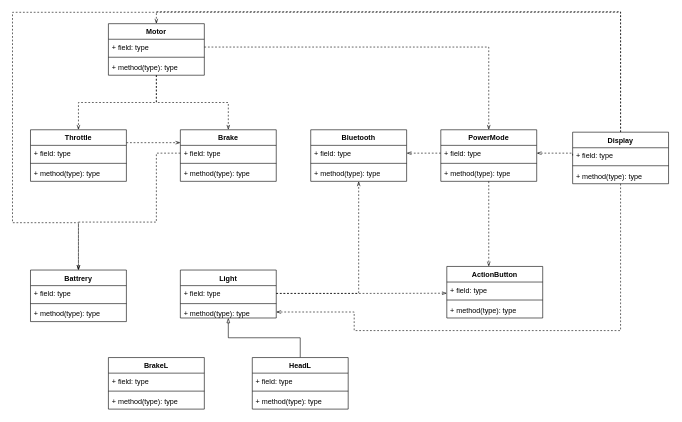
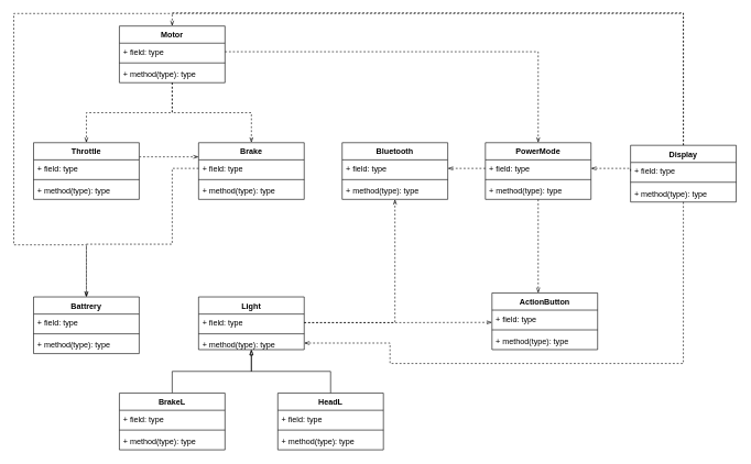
  <mxCell id="0" />
  <mxCell id="1" parent="0" />
  <mxCell id="2" style="edgeStyle=orthogonalEdgeStyle;rounded=0;orthogonalLoop=1;jettySize=auto;html=1;dashed=1;startArrow=none;startFill=0;endArrow=openThin;endFill=0;" edge="1" parent="1" source="4" target="13"><mxGeometry relative="1" as="geometry" /></mxCell>
  <mxCell id="3" style="edgeStyle=orthogonalEdgeStyle;rounded=0;orthogonalLoop=1;jettySize=auto;html=1;exitX=0.5;exitY=1;exitDx=0;exitDy=0;entryX=0.5;entryY=0;entryDx=0;entryDy=0;dashed=1;startArrow=none;startFill=0;endArrow=openThin;endFill=0;" edge="1" parent="1" source="4" target="8"><mxGeometry relative="1" as="geometry" /></mxCell>
  <mxCell id="4" value="Motor" style="swimlane;fontStyle=1;align=center;verticalAlign=top;childLayout=stackLayout;horizontal=1;startSize=26;horizontalStack=0;resizeParent=1;resizeParentMax=0;resizeLast=0;collapsible=1;marginBottom=0;" vertex="1" parent="1"><mxGeometry x="180" y="39" width="160" height="86" as="geometry" /></mxCell>
  <mxCell id="5" value="+ field: type" style="text;strokeColor=none;fillColor=none;align=left;verticalAlign=top;spacingLeft=4;spacingRight=4;overflow=hidden;rotatable=0;points=[[0,0.5],[1,0.5]];portConstraint=eastwest;" vertex="1" parent="4"><mxGeometry y="26" width="160" height="26" as="geometry" /></mxCell>
  <mxCell id="6" value="" style="line;strokeWidth=1;fillColor=none;align=left;verticalAlign=middle;spacingTop=-1;spacingLeft=3;spacingRight=3;rotatable=0;labelPosition=right;points=[];portConstraint=eastwest;" vertex="1" parent="4"><mxGeometry y="52" width="160" height="8" as="geometry" /></mxCell>
  <mxCell id="7" value="+ method(type): type" style="text;strokeColor=none;fillColor=none;align=left;verticalAlign=top;spacingLeft=4;spacingRight=4;overflow=hidden;rotatable=0;points=[[0,0.5],[1,0.5]];portConstraint=eastwest;" vertex="1" parent="4"><mxGeometry y="60" width="160" height="26" as="geometry" /></mxCell>
  <mxCell id="8" value="Brake" style="swimlane;fontStyle=1;align=center;verticalAlign=top;childLayout=stackLayout;horizontal=1;startSize=26;horizontalStack=0;resizeParent=1;resizeParentMax=0;resizeLast=0;collapsible=1;marginBottom=0;" vertex="1" parent="1"><mxGeometry x="300" y="216" width="160" height="86" as="geometry" /></mxCell>
  <mxCell id="9" value="+ field: type" style="text;strokeColor=none;fillColor=none;align=left;verticalAlign=top;spacingLeft=4;spacingRight=4;overflow=hidden;rotatable=0;points=[[0,0.5],[1,0.5]];portConstraint=eastwest;" vertex="1" parent="8"><mxGeometry y="26" width="160" height="26" as="geometry" /></mxCell>
  <mxCell id="10" value="" style="line;strokeWidth=1;fillColor=none;align=left;verticalAlign=middle;spacingTop=-1;spacingLeft=3;spacingRight=3;rotatable=0;labelPosition=right;points=[];portConstraint=eastwest;" vertex="1" parent="8"><mxGeometry y="52" width="160" height="8" as="geometry" /></mxCell>
  <mxCell id="11" value="+ method(type): type" style="text;strokeColor=none;fillColor=none;align=left;verticalAlign=top;spacingLeft=4;spacingRight=4;overflow=hidden;rotatable=0;points=[[0,0.5],[1,0.5]];portConstraint=eastwest;" vertex="1" parent="8"><mxGeometry y="60" width="160" height="26" as="geometry" /></mxCell>
  <mxCell id="12" style="edgeStyle=orthogonalEdgeStyle;rounded=0;orthogonalLoop=1;jettySize=auto;html=1;exitX=1;exitY=0.25;exitDx=0;exitDy=0;entryX=0;entryY=0.25;entryDx=0;entryDy=0;dashed=1;startArrow=none;startFill=0;endArrow=openThin;endFill=0;" edge="1" parent="1" source="13" target="8"><mxGeometry relative="1" as="geometry" /></mxCell>
  <mxCell id="13" value="Throttle" style="swimlane;fontStyle=1;align=center;verticalAlign=top;childLayout=stackLayout;horizontal=1;startSize=26;horizontalStack=0;resizeParent=1;resizeParentMax=0;resizeLast=0;collapsible=1;marginBottom=0;" vertex="1" parent="1"><mxGeometry x="50" y="216" width="160" height="86" as="geometry" /></mxCell>
  <mxCell id="14" value="+ field: type" style="text;strokeColor=none;fillColor=none;align=left;verticalAlign=top;spacingLeft=4;spacingRight=4;overflow=hidden;rotatable=0;points=[[0,0.5],[1,0.5]];portConstraint=eastwest;" vertex="1" parent="13"><mxGeometry y="26" width="160" height="26" as="geometry" /></mxCell>
  <mxCell id="15" value="" style="line;strokeWidth=1;fillColor=none;align=left;verticalAlign=middle;spacingTop=-1;spacingLeft=3;spacingRight=3;rotatable=0;labelPosition=right;points=[];portConstraint=eastwest;" vertex="1" parent="13"><mxGeometry y="52" width="160" height="8" as="geometry" /></mxCell>
  <mxCell id="16" value="+ method(type): type" style="text;strokeColor=none;fillColor=none;align=left;verticalAlign=top;spacingLeft=4;spacingRight=4;overflow=hidden;rotatable=0;points=[[0,0.5],[1,0.5]];portConstraint=eastwest;" vertex="1" parent="13"><mxGeometry y="60" width="160" height="26" as="geometry" /></mxCell>
  <mxCell id="17" value="Bluetooth" style="swimlane;fontStyle=1;align=center;verticalAlign=top;childLayout=stackLayout;horizontal=1;startSize=26;horizontalStack=0;resizeParent=1;resizeParentMax=0;resizeLast=0;collapsible=1;marginBottom=0;" vertex="1" parent="1"><mxGeometry x="517.5" y="216" width="160" height="86" as="geometry" /></mxCell>
  <mxCell id="18" value="+ field: type" style="text;strokeColor=none;fillColor=none;align=left;verticalAlign=top;spacingLeft=4;spacingRight=4;overflow=hidden;rotatable=0;points=[[0,0.5],[1,0.5]];portConstraint=eastwest;" vertex="1" parent="17"><mxGeometry y="26" width="160" height="26" as="geometry" /></mxCell>
  <mxCell id="19" value="" style="line;strokeWidth=1;fillColor=none;align=left;verticalAlign=middle;spacingTop=-1;spacingLeft=3;spacingRight=3;rotatable=0;labelPosition=right;points=[];portConstraint=eastwest;" vertex="1" parent="17"><mxGeometry y="52" width="160" height="8" as="geometry" /></mxCell>
  <mxCell id="20" value="+ method(type): type" style="text;strokeColor=none;fillColor=none;align=left;verticalAlign=top;spacingLeft=4;spacingRight=4;overflow=hidden;rotatable=0;points=[[0,0.5],[1,0.5]];portConstraint=eastwest;" vertex="1" parent="17"><mxGeometry y="60" width="160" height="26" as="geometry" /></mxCell>
  <mxCell id="21" value="Light" style="swimlane;fontStyle=1;align=center;verticalAlign=top;childLayout=stackLayout;horizontal=1;startSize=26;horizontalStack=0;resizeParent=1;resizeParentMax=0;resizeLast=0;collapsible=1;marginBottom=0;" vertex="1" parent="1"><mxGeometry x="300" y="450" width="160" height="80" as="geometry" /></mxCell>
  <mxCell id="22" value="+ field: type" style="text;strokeColor=none;fillColor=none;align=left;verticalAlign=top;spacingLeft=4;spacingRight=4;overflow=hidden;rotatable=0;points=[[0,0.5],[1,0.5]];portConstraint=eastwest;" vertex="1" parent="21"><mxGeometry y="26" width="160" height="26" as="geometry" /></mxCell>
  <mxCell id="23" value="" style="line;strokeWidth=1;fillColor=none;align=left;verticalAlign=middle;spacingTop=-1;spacingLeft=3;spacingRight=3;rotatable=0;labelPosition=right;points=[];portConstraint=eastwest;" vertex="1" parent="21"><mxGeometry y="52" width="160" height="8" as="geometry" /></mxCell>
  <mxCell id="24" value="+ method(type): type" style="text;strokeColor=none;fillColor=none;align=left;verticalAlign=top;spacingLeft=4;spacingRight=4;overflow=hidden;rotatable=0;points=[[0,0.5],[1,0.5]];portConstraint=eastwest;" vertex="1" parent="21"><mxGeometry y="60" width="160" height="20" as="geometry" /></mxCell>
+ <mxCell id="25" style="edgeStyle=orthogonalEdgeStyle;rounded=0;orthogonalLoop=1;jettySize=auto;html=1;exitX=0.5;exitY=0;exitDx=0;exitDy=0;endArrow=blockThin;endFill=0;entryX=0.5;entryY=1;entryDx=0;entryDy=0;" edge="1" parent="1" source="26" target="21"><mxGeometry relative="1" as="geometry"><mxPoint x="370" y="545" as="targetPoint" /></mxGeometry></mxCell>
  <mxCell id="26" value="BrakeL" style="swimlane;fontStyle=1;align=center;verticalAlign=top;childLayout=stackLayout;horizontal=1;startSize=26;horizontalStack=0;resizeParent=1;resizeParentMax=0;resizeLast=0;collapsible=1;marginBottom=0;" vertex="1" parent="1"><mxGeometry x="180" y="596" width="160" height="86" as="geometry" /></mxCell>
  <mxCell id="27" value="+ field: type" style="text;strokeColor=none;fillColor=none;align=left;verticalAlign=top;spacingLeft=4;spacingRight=4;overflow=hidden;rotatable=0;points=[[0,0.5],[1,0.5]];portConstraint=eastwest;" vertex="1" parent="26"><mxGeometry y="26" width="160" height="26" as="geometry" /></mxCell>
  <mxCell id="28" value="" style="line;strokeWidth=1;fillColor=none;align=left;verticalAlign=middle;spacingTop=-1;spacingLeft=3;spacingRight=3;rotatable=0;labelPosition=right;points=[];portConstraint=eastwest;" vertex="1" parent="26"><mxGeometry y="52" width="160" height="8" as="geometry" /></mxCell>
  <mxCell id="29" value="+ method(type): type" style="text;strokeColor=none;fillColor=none;align=left;verticalAlign=top;spacingLeft=4;spacingRight=4;overflow=hidden;rotatable=0;points=[[0,0.5],[1,0.5]];portConstraint=eastwest;" vertex="1" parent="26"><mxGeometry y="60" width="160" height="26" as="geometry" /></mxCell>
  <mxCell id="30" style="edgeStyle=orthogonalEdgeStyle;rounded=0;orthogonalLoop=1;jettySize=auto;html=1;exitX=0.5;exitY=0;exitDx=0;exitDy=0;endArrow=blockThin;endFill=0;entryX=0.5;entryY=1;entryDx=0;entryDy=0;entryPerimeter=0;" edge="1" parent="1" source="31" target="24"><mxGeometry relative="1" as="geometry"><mxPoint x="390" y="545" as="targetPoint" /></mxGeometry></mxCell>
  <mxCell id="31" value="HeadL" style="swimlane;fontStyle=1;align=center;verticalAlign=top;childLayout=stackLayout;horizontal=1;startSize=26;horizontalStack=0;resizeParent=1;resizeParentMax=0;resizeLast=0;collapsible=1;marginBottom=0;" vertex="1" parent="1"><mxGeometry x="420" y="596" width="160" height="86" as="geometry"><mxRectangle x="580" y="596" width="70" height="26" as="alternateBounds" /></mxGeometry></mxCell>
  <mxCell id="32" value="+ field: type" style="text;strokeColor=none;fillColor=none;align=left;verticalAlign=top;spacingLeft=4;spacingRight=4;overflow=hidden;rotatable=0;points=[[0,0.5],[1,0.5]];portConstraint=eastwest;" vertex="1" parent="31"><mxGeometry y="26" width="160" height="26" as="geometry" /></mxCell>
  <mxCell id="33" value="" style="line;strokeWidth=1;fillColor=none;align=left;verticalAlign=middle;spacingTop=-1;spacingLeft=3;spacingRight=3;rotatable=0;labelPosition=right;points=[];portConstraint=eastwest;" vertex="1" parent="31"><mxGeometry y="52" width="160" height="8" as="geometry" /></mxCell>
  <mxCell id="34" value="+ method(type): type" style="text;strokeColor=none;fillColor=none;align=left;verticalAlign=top;spacingLeft=4;spacingRight=4;overflow=hidden;rotatable=0;points=[[0,0.5],[1,0.5]];portConstraint=eastwest;" vertex="1" parent="31"><mxGeometry y="60" width="160" height="26" as="geometry" /></mxCell>
  <mxCell id="35" style="edgeStyle=orthogonalEdgeStyle;rounded=0;orthogonalLoop=1;jettySize=auto;html=1;exitX=0.5;exitY=0;exitDx=0;exitDy=0;entryX=0.5;entryY=0;entryDx=0;entryDy=0;dashed=1;startArrow=none;startFill=0;endArrow=openThin;endFill=0;" edge="1" parent="1" source="38" target="42"><mxGeometry relative="1" as="geometry"><Array as="points"><mxPoint x="1034" y="20" /><mxPoint x="20" y="20" /><mxPoint x="20" y="371" /><mxPoint x="130" y="371" /></Array></mxGeometry></mxCell>
  <mxCell id="36" style="edgeStyle=orthogonalEdgeStyle;rounded=0;orthogonalLoop=1;jettySize=auto;html=1;exitX=0.5;exitY=1;exitDx=0;exitDy=0;entryX=1;entryY=0.5;entryDx=0;entryDy=0;dashed=1;startArrow=none;startFill=0;endArrow=openThin;endFill=0;" edge="1" parent="1" source="38" target="24"><mxGeometry relative="1" as="geometry"><Array as="points"><mxPoint x="1034" y="551" /><mxPoint x="590" y="551" /><mxPoint x="590" y="520" /></Array></mxGeometry></mxCell>
  <mxCell id="37" style="edgeStyle=orthogonalEdgeStyle;rounded=0;orthogonalLoop=1;jettySize=auto;html=1;exitX=0.5;exitY=0;exitDx=0;exitDy=0;entryX=0.5;entryY=0;entryDx=0;entryDy=0;dashed=1;startArrow=none;startFill=0;endArrow=openThin;endFill=0;" edge="1" parent="1" source="38" target="4"><mxGeometry relative="1" as="geometry" /></mxCell>
  <mxCell id="38" value="Display" style="swimlane;fontStyle=1;align=center;verticalAlign=top;childLayout=stackLayout;horizontal=1;startSize=26;horizontalStack=0;resizeParent=1;resizeParentMax=0;resizeLast=0;collapsible=1;marginBottom=0;" vertex="1" parent="1"><mxGeometry x="954.429" y="220" width="160" height="86" as="geometry" /></mxCell>
  <mxCell id="39" value="+ field: type" style="text;strokeColor=none;fillColor=none;align=left;verticalAlign=top;spacingLeft=4;spacingRight=4;overflow=hidden;rotatable=0;points=[[0,0.5],[1,0.5]];portConstraint=eastwest;" vertex="1" parent="38"><mxGeometry y="26" width="160" height="26" as="geometry" /></mxCell>
  <mxCell id="40" value="" style="line;strokeWidth=1;fillColor=none;align=left;verticalAlign=middle;spacingTop=-1;spacingLeft=3;spacingRight=3;rotatable=0;labelPosition=right;points=[];portConstraint=eastwest;" vertex="1" parent="38"><mxGeometry y="52" width="160" height="8" as="geometry" /></mxCell>
  <mxCell id="41" value="+ method(type): type" style="text;strokeColor=none;fillColor=none;align=left;verticalAlign=top;spacingLeft=4;spacingRight=4;overflow=hidden;rotatable=0;points=[[0,0.5],[1,0.5]];portConstraint=eastwest;" vertex="1" parent="38"><mxGeometry y="60" width="160" height="26" as="geometry" /></mxCell>
  <mxCell id="42" value="Battrery" style="swimlane;fontStyle=1;align=center;verticalAlign=top;childLayout=stackLayout;horizontal=1;startSize=26;horizontalStack=0;resizeParent=1;resizeParentMax=0;resizeLast=0;collapsible=1;marginBottom=0;" vertex="1" parent="1"><mxGeometry x="50" y="450" width="160" height="86" as="geometry" /></mxCell>
  <mxCell id="43" value="+ field: type" style="text;strokeColor=none;fillColor=none;align=left;verticalAlign=top;spacingLeft=4;spacingRight=4;overflow=hidden;rotatable=0;points=[[0,0.5],[1,0.5]];portConstraint=eastwest;" vertex="1" parent="42"><mxGeometry y="26" width="160" height="26" as="geometry" /></mxCell>
  <mxCell id="44" value="" style="line;strokeWidth=1;fillColor=none;align=left;verticalAlign=middle;spacingTop=-1;spacingLeft=3;spacingRight=3;rotatable=0;labelPosition=right;points=[];portConstraint=eastwest;" vertex="1" parent="42"><mxGeometry y="52" width="160" height="8" as="geometry" /></mxCell>
  <mxCell id="45" value="+ method(type): type" style="text;strokeColor=none;fillColor=none;align=left;verticalAlign=top;spacingLeft=4;spacingRight=4;overflow=hidden;rotatable=0;points=[[0,0.5],[1,0.5]];portConstraint=eastwest;" vertex="1" parent="42"><mxGeometry y="60" width="160" height="26" as="geometry" /></mxCell>
  <mxCell id="46" style="edgeStyle=orthogonalEdgeStyle;rounded=0;orthogonalLoop=1;jettySize=auto;html=1;exitX=0;exitY=0.5;exitDx=0;exitDy=0;entryX=0.5;entryY=0;entryDx=0;entryDy=0;dashed=1;startArrow=none;startFill=0;endArrow=openThin;endFill=0;" edge="1" parent="1" source="9" target="42"><mxGeometry relative="1" as="geometry"><Array as="points"><mxPoint x="260" y="255" /><mxPoint x="260" y="370" /><mxPoint x="130" y="370" /></Array></mxGeometry></mxCell>
  <mxCell id="47" value="ActionButton" style="swimlane;fontStyle=1;align=center;verticalAlign=top;childLayout=stackLayout;horizontal=1;startSize=26;horizontalStack=0;resizeParent=1;resizeParentMax=0;resizeLast=0;collapsible=1;marginBottom=0;" vertex="1" parent="1"><mxGeometry x="744.5" y="444" width="160" height="86" as="geometry" /></mxCell>
  <mxCell id="48" value="+ field: type" style="text;strokeColor=none;fillColor=none;align=left;verticalAlign=top;spacingLeft=4;spacingRight=4;overflow=hidden;rotatable=0;points=[[0,0.5],[1,0.5]];portConstraint=eastwest;" vertex="1" parent="47"><mxGeometry y="26" width="160" height="26" as="geometry" /></mxCell>
  <mxCell id="49" value="" style="line;strokeWidth=1;fillColor=none;align=left;verticalAlign=middle;spacingTop=-1;spacingLeft=3;spacingRight=3;rotatable=0;labelPosition=right;points=[];portConstraint=eastwest;" vertex="1" parent="47"><mxGeometry y="52" width="160" height="8" as="geometry" /></mxCell>
  <mxCell id="50" value="+ method(type): type" style="text;strokeColor=none;fillColor=none;align=left;verticalAlign=top;spacingLeft=4;spacingRight=4;overflow=hidden;rotatable=0;points=[[0,0.5],[1,0.5]];portConstraint=eastwest;" vertex="1" parent="47"><mxGeometry y="60" width="160" height="26" as="geometry" /></mxCell>
  <mxCell id="51" style="edgeStyle=orthogonalEdgeStyle;rounded=0;orthogonalLoop=1;jettySize=auto;html=1;exitX=0.5;exitY=1;exitDx=0;exitDy=0;dashed=1;startArrow=none;startFill=0;endArrow=openThin;endFill=0;" edge="1" parent="1" source="52" target="47"><mxGeometry relative="1" as="geometry"><Array as="points"><mxPoint x="814" y="380" /><mxPoint x="814" y="380" /></Array></mxGeometry></mxCell>
  <mxCell id="52" value="PowerMode" style="swimlane;fontStyle=1;align=center;verticalAlign=top;childLayout=stackLayout;horizontal=1;startSize=26;horizontalStack=0;resizeParent=1;resizeParentMax=0;resizeLast=0;collapsible=1;marginBottom=0;" vertex="1" parent="1"><mxGeometry x="734.5" y="216" width="160" height="86" as="geometry" /></mxCell>
  <mxCell id="53" value="+ field: type" style="text;strokeColor=none;fillColor=none;align=left;verticalAlign=top;spacingLeft=4;spacingRight=4;overflow=hidden;rotatable=0;points=[[0,0.5],[1,0.5]];portConstraint=eastwest;" vertex="1" parent="52"><mxGeometry y="26" width="160" height="26" as="geometry" /></mxCell>
  <mxCell id="54" value="" style="line;strokeWidth=1;fillColor=none;align=left;verticalAlign=middle;spacingTop=-1;spacingLeft=3;spacingRight=3;rotatable=0;labelPosition=right;points=[];portConstraint=eastwest;" vertex="1" parent="52"><mxGeometry y="52" width="160" height="8" as="geometry" /></mxCell>
  <mxCell id="55" value="+ method(type): type" style="text;strokeColor=none;fillColor=none;align=left;verticalAlign=top;spacingLeft=4;spacingRight=4;overflow=hidden;rotatable=0;points=[[0,0.5],[1,0.5]];portConstraint=eastwest;" vertex="1" parent="52"><mxGeometry y="60" width="160" height="26" as="geometry" /></mxCell>
  <mxCell id="56" style="edgeStyle=orthogonalEdgeStyle;rounded=0;orthogonalLoop=1;jettySize=auto;html=1;exitX=1;exitY=0.5;exitDx=0;exitDy=0;entryX=0;entryY=0.718;entryDx=0;entryDy=0;entryPerimeter=0;dashed=1;startArrow=none;startFill=0;endArrow=openThin;endFill=0;" edge="1" parent="1" source="22" target="48"><mxGeometry relative="1" as="geometry"><Array as="points"><mxPoint x="603" y="489" /><mxPoint x="603" y="488" /></Array></mxGeometry></mxCell>
  <mxCell id="57" style="edgeStyle=orthogonalEdgeStyle;rounded=0;orthogonalLoop=1;jettySize=auto;html=1;exitX=1;exitY=0.5;exitDx=0;exitDy=0;entryX=0.5;entryY=0;entryDx=0;entryDy=0;dashed=1;startArrow=none;startFill=0;endArrow=openThin;endFill=0;" edge="1" parent="1" source="5" target="52"><mxGeometry relative="1" as="geometry"><Array as="points"><mxPoint x="814" y="78" /></Array></mxGeometry></mxCell>
  <mxCell id="58" style="edgeStyle=orthogonalEdgeStyle;rounded=0;orthogonalLoop=1;jettySize=auto;html=1;exitX=0;exitY=0.5;exitDx=0;exitDy=0;entryX=1;entryY=0.5;entryDx=0;entryDy=0;dashed=1;startArrow=none;startFill=0;endArrow=openThin;endFill=0;" edge="1" parent="1" source="39" target="53"><mxGeometry relative="1" as="geometry"><Array as="points"><mxPoint x="954.5" y="255" /></Array></mxGeometry></mxCell>
  <mxCell id="59" style="edgeStyle=orthogonalEdgeStyle;rounded=0;orthogonalLoop=1;jettySize=auto;html=1;exitX=0;exitY=0.5;exitDx=0;exitDy=0;dashed=1;startArrow=none;startFill=0;endArrow=openThin;endFill=0;" edge="1" parent="1" source="53" target="18"><mxGeometry relative="1" as="geometry" /></mxCell>
  <mxCell id="60" style="edgeStyle=orthogonalEdgeStyle;rounded=0;orthogonalLoop=1;jettySize=auto;html=1;exitX=1;exitY=0.5;exitDx=0;exitDy=0;dashed=1;startArrow=none;startFill=0;endArrow=openThin;endFill=0;entryX=0.5;entryY=1;entryDx=0;entryDy=0;" edge="1" parent="1" source="22" target="17"><mxGeometry relative="1" as="geometry"><mxPoint x="590" y="330" as="targetPoint" /></mxGeometry></mxCell>
